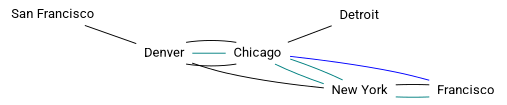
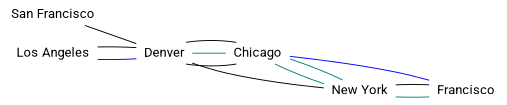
  graph {
    fontname=Roboto
    rankdir=LR
    node [fixedsize=false fontname=Roboto shape=plaintext]
    edge [color=black fontname=Roboto]
    "San Francisco" [height=.3 width=.3]
    Denver [height=.3 width=.3]
+   "Los Angeles" [height=.3 width=.3]
    Chicago [height=.3 width=.3]
-   Detroit [height=.3 width=.3]
    n6 [height=.3 label=Francisco width=.3]
    "New York" [height=.3 width=.3]
    "San Francisco" -- Denver
    Denver -- Chicago
    Denver -- Chicago [color=teal]
    Denver -- Chicago
-   Chicago -- Detroit
+   "Los Angeles" -- Denver [color=blue]
+   "Los Angeles" -- Denver
    Chicago -- n6 [color=blue]
    Chicago -- "New York" [color=teal]
    Chicago -- "New York" [color=teal]
    "New York" -- Denver
    "New York" -- n6 [color=teal]
    "New York" -- n6
  }
